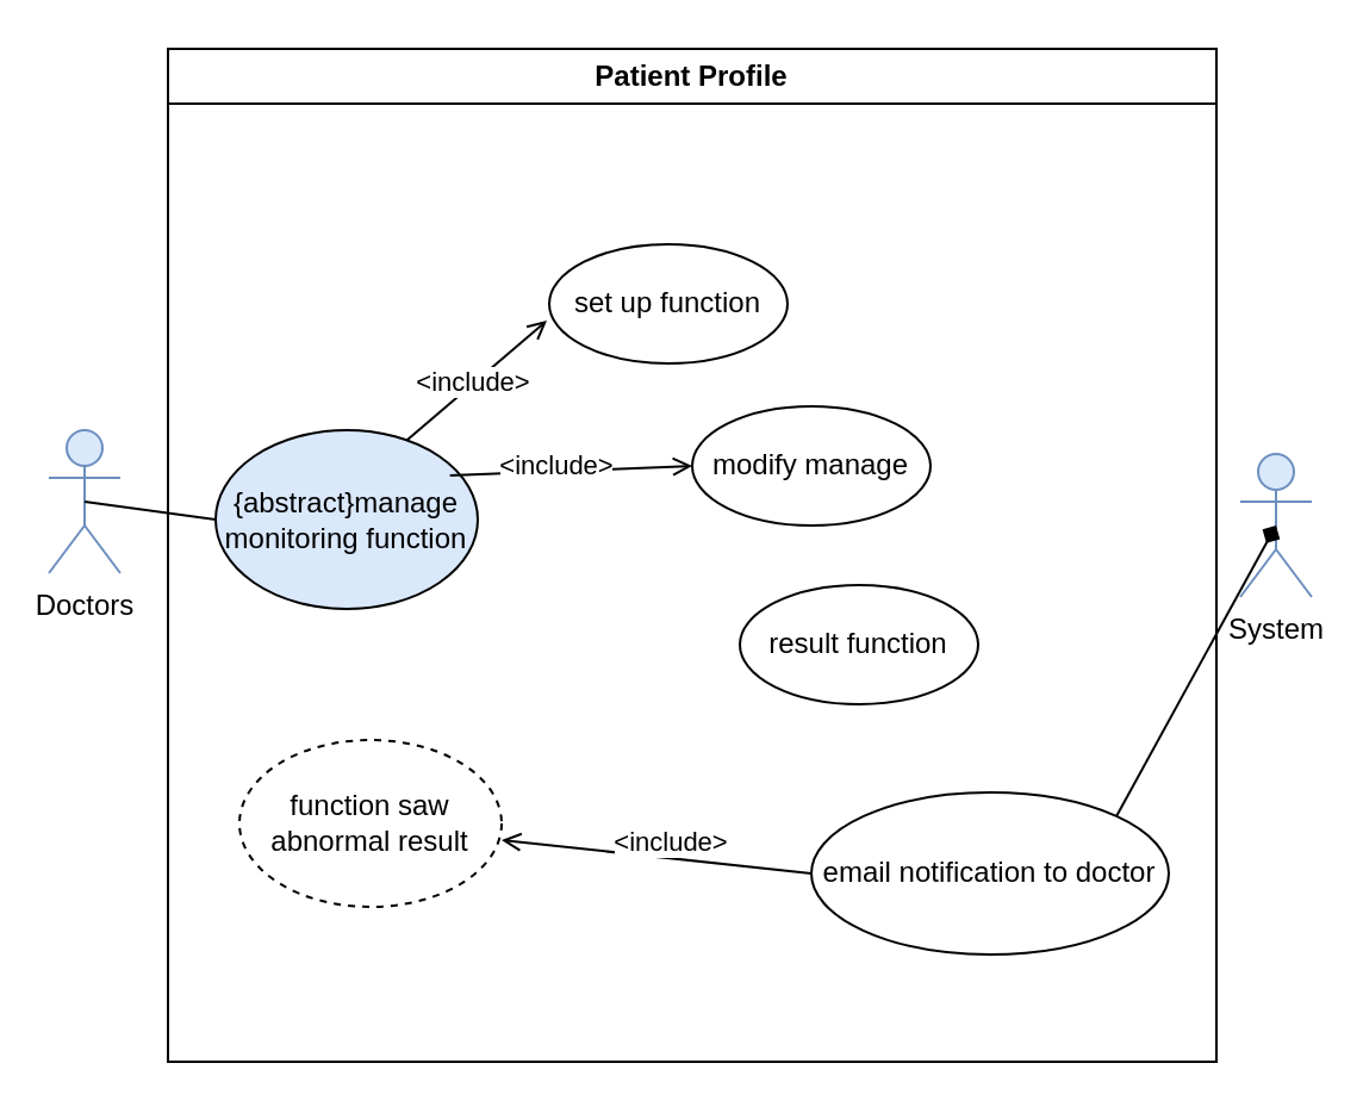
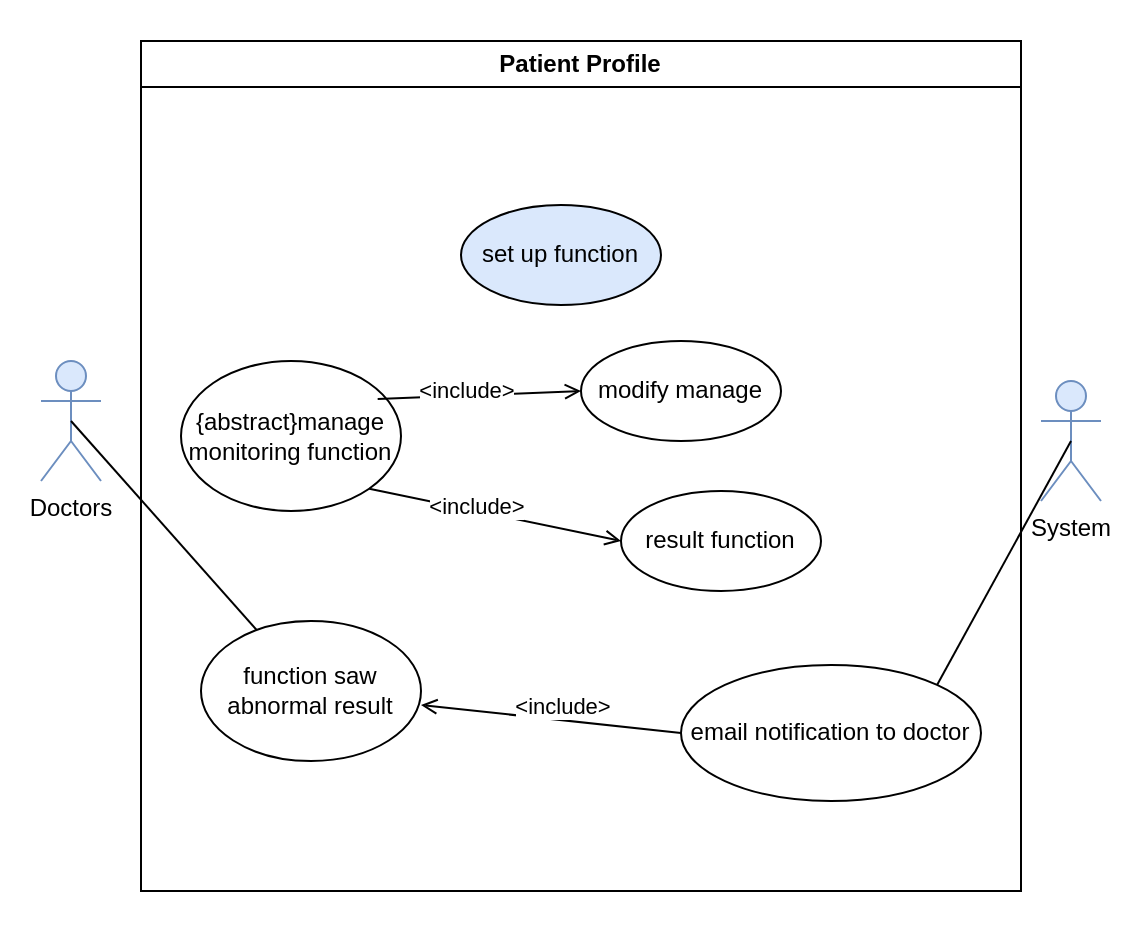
  <mxCell id="0" />
  <mxCell id="1" parent="0" />
  <mxCell id="2" value="Doctors" style="shape=umlActor;verticalLabelPosition=bottom;verticalAlign=top;html=1;outlineConnect=0;fillColor=#dae8fc;strokeColor=#6c8ebf;" parent="1" vertex="1"><mxGeometry x="20" y="180" width="30" height="60" as="geometry" /></mxCell>
- <mxCell id="3" value="" style="endArrow=none;html=1;rounded=0;exitX=0.5;exitY=0.5;exitDx=0;exitDy=0;exitPerimeter=0;entryX=0;entryY=0.5;entryDx=0;entryDy=0;" parent="1" source="2" target="8" edge="1"><mxGeometry width="50" height="50" relative="1" as="geometry"><mxPoint x="390" y="222" as="sourcePoint" /><mxPoint x="90" y="220" as="targetPoint" /></mxGeometry></mxCell>
+ <mxCell id="3" value="" style="endArrow=none;html=1;rounded=0;exitX=0.5;exitY=0.5;exitDx=0;exitDy=0;exitPerimeter=0;" parent="1" source="2" target="18" edge="1"><mxGeometry width="50" height="50" relative="1" as="geometry"><mxPoint x="390" y="222" as="sourcePoint" /><mxPoint x="90" y="220" as="targetPoint" /></mxGeometry></mxCell>
  <mxCell id="4" value="Patient Profile" style="swimlane;whiteSpace=wrap;html=1;" parent="1" vertex="1"><mxGeometry x="70" y="20" width="440" height="425" as="geometry" /></mxCell>
- <mxCell id="5" value="set up function" style="ellipse;whiteSpace=wrap;html=1;" parent="4" vertex="1"><mxGeometry x="160" y="82" width="100" height="50" as="geometry" /></mxCell>
- <mxCell id="6" value="" style="endArrow=open;html=1;rounded=0;exitX=0.7;exitY=0.094;exitDx=0;exitDy=0;entryX=-0.01;entryY=0.64;entryDx=0;entryDy=0;entryPerimeter=0;endFill=0;exitPerimeter=0;" parent="4" source="8" target="5" edge="1"><mxGeometry width="50" height="50" relative="1" as="geometry"><mxPoint x="123.92" y="163.27" as="sourcePoint" /><mxPoint x="298.75" y="293" as="targetPoint" /></mxGeometry></mxCell>
- <mxCell id="7" value="&amp;lt;include&amp;gt;" style="edgeLabel;html=1;align=center;verticalAlign=middle;resizable=0;points=[];" parent="6" vertex="1" connectable="0"><mxGeometry x="-0.126" y="-5" relative="1" as="geometry"><mxPoint y="-8" as="offset" /></mxGeometry></mxCell>
- <mxCell id="8" value="{abstract}manage monitoring function" style="ellipse;whiteSpace=wrap;html=1;fillColor=#dae8fc;" parent="4" vertex="1"><mxGeometry x="20" y="160" width="110" height="75" as="geometry" /></mxCell>
+ <mxCell id="5" value="set up function" style="ellipse;whiteSpace=wrap;html=1;fillColor=#dae8fc;" parent="4" vertex="1"><mxGeometry x="160" y="82" width="100" height="50" as="geometry" /></mxCell>
+ <mxCell id="8" value="{abstract}manage monitoring function" style="ellipse;whiteSpace=wrap;html=1;" parent="4" vertex="1"><mxGeometry x="20" y="160" width="110" height="75" as="geometry" /></mxCell>
  <mxCell id="9" value="result function" style="ellipse;whiteSpace=wrap;html=1;" parent="4" vertex="1"><mxGeometry x="240" y="225" width="100" height="50" as="geometry" /></mxCell>
+ <mxCell id="10" value="" style="endArrow=open;html=1;rounded=0;exitX=1;exitY=1;exitDx=0;exitDy=0;entryX=0;entryY=0.5;entryDx=0;entryDy=0;endFill=0;" parent="4" source="8" target="9" edge="1"><mxGeometry width="50" height="50" relative="1" as="geometry"><mxPoint x="123.92" y="212.73" as="sourcePoint" /><mxPoint x="267.75" y="355" as="targetPoint" /></mxGeometry></mxCell>
+ <mxCell id="11" value="&amp;lt;include&amp;gt;" style="edgeLabel;html=1;align=center;verticalAlign=middle;resizable=0;points=[];" parent="10" vertex="1" connectable="0"><mxGeometry x="-0.126" y="-5" relative="1" as="geometry"><mxPoint y="-8" as="offset" /></mxGeometry></mxCell>
  <mxCell id="12" value="modify manage" style="ellipse;whiteSpace=wrap;html=1;" parent="4" vertex="1"><mxGeometry x="220" y="150" width="100" height="50" as="geometry" /></mxCell>
  <mxCell id="13" value="" style="endArrow=open;html=1;rounded=0;entryX=0;entryY=0.5;entryDx=0;entryDy=0;endFill=0;exitX=0.894;exitY=0.254;exitDx=0;exitDy=0;exitPerimeter=0;" parent="4" source="8" target="12" edge="1"><mxGeometry width="50" height="50" relative="1" as="geometry"><mxPoint x="140.0" y="188" as="sourcePoint" /><mxPoint x="317.75" y="325" as="targetPoint" /><Array as="points" /></mxGeometry></mxCell>
  <mxCell id="14" value="&amp;lt;include&amp;gt;" style="edgeLabel;html=1;align=center;verticalAlign=middle;resizable=0;points=[];" parent="13" vertex="1" connectable="0"><mxGeometry x="-0.126" y="-5" relative="1" as="geometry"><mxPoint y="-8" as="offset" /></mxGeometry></mxCell>
  <mxCell id="15" value="email notification to doctor" style="ellipse;whiteSpace=wrap;html=1;" parent="4" vertex="1"><mxGeometry x="270" y="312" width="150" height="68" as="geometry" /></mxCell>
  <mxCell id="16" value="" style="endArrow=none;html=1;rounded=0;entryX=0;entryY=0.5;entryDx=0;entryDy=0;strokeColor=default;startArrow=open;startFill=0;" parent="4" target="15" edge="1"><mxGeometry width="50" height="50" relative="1" as="geometry"><mxPoint x="140" y="332" as="sourcePoint" /><mxPoint x="439.75" y="563" as="targetPoint" /></mxGeometry></mxCell>
  <mxCell id="17" value="&amp;lt;include&amp;gt;" style="edgeLabel;html=1;align=center;verticalAlign=middle;resizable=0;points=[];" parent="16" vertex="1" connectable="0"><mxGeometry x="-0.209" y="-3" relative="1" as="geometry"><mxPoint x="19" y="-8" as="offset" /></mxGeometry></mxCell>
- <mxCell id="18" value="function saw abnormal result" style="ellipse;whiteSpace=wrap;html=1;dashed=1;" vertex="1" parent="4"><mxGeometry x="30" y="290" width="110" height="70" as="geometry" /></mxCell>
+ <mxCell id="18" value="function saw abnormal result" style="ellipse;whiteSpace=wrap;html=1;" vertex="1" parent="4"><mxGeometry x="30" y="290" width="110" height="70" as="geometry" /></mxCell>
  <mxCell id="19" value="System" style="shape=umlActor;verticalLabelPosition=bottom;verticalAlign=top;html=1;outlineConnect=0;fillColor=#dae8fc;strokeColor=#6c8ebf;" parent="1" vertex="1"><mxGeometry x="520" y="190" width="30" height="60" as="geometry" /></mxCell>
- <mxCell id="20" value="" style="endArrow=diamond;html=1;rounded=0;entryX=0.5;entryY=0.5;entryDx=0;entryDy=0;entryPerimeter=0;exitX=1;exitY=0;exitDx=0;exitDy=0;" parent="1" source="15" target="19" edge="1"><mxGeometry width="50" height="50" relative="1" as="geometry"><mxPoint x="390" y="292" as="sourcePoint" /><mxPoint x="440" y="242" as="targetPoint" /></mxGeometry></mxCell>
+ <mxCell id="20" value="" style="endArrow=none;html=1;rounded=0;entryX=0.5;entryY=0.5;entryDx=0;entryDy=0;entryPerimeter=0;exitX=1;exitY=0;exitDx=0;exitDy=0;" parent="1" source="15" target="19" edge="1"><mxGeometry width="50" height="50" relative="1" as="geometry"><mxPoint x="390" y="292" as="sourcePoint" /><mxPoint x="440" y="242" as="targetPoint" /></mxGeometry></mxCell>
